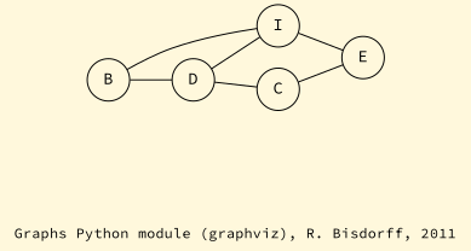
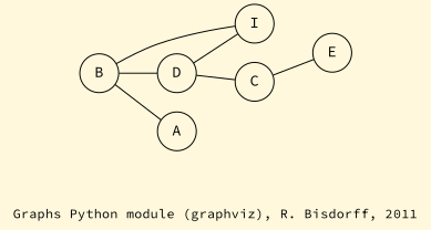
  strict graph {
    bgcolor=cornsilk
    fontname="Source Code Pro"
    fontsize=12
    label="\nGraphs Python module (graphviz), R. Bisdorff, 2011"
    rankdir=LR
    node [fontname="Source Code Pro" shape=circle]
    edge [arrowhead=none arrowtail=none color=black dir=both fontname="Source Code Pro" style="setlinewidth(1)"]
    n1 [label=D]
    n2 [label=I]
    n3 [label=C]
    n4 [label=E]
    n5 [label=B]
+   n6 [label=A]
    n1 -- n2
    n1 -- n3
-   n2 -- n4
    n3 -- n4
    n5 -- n1
    n5 -- n2
+   n5 -- n6
  }
